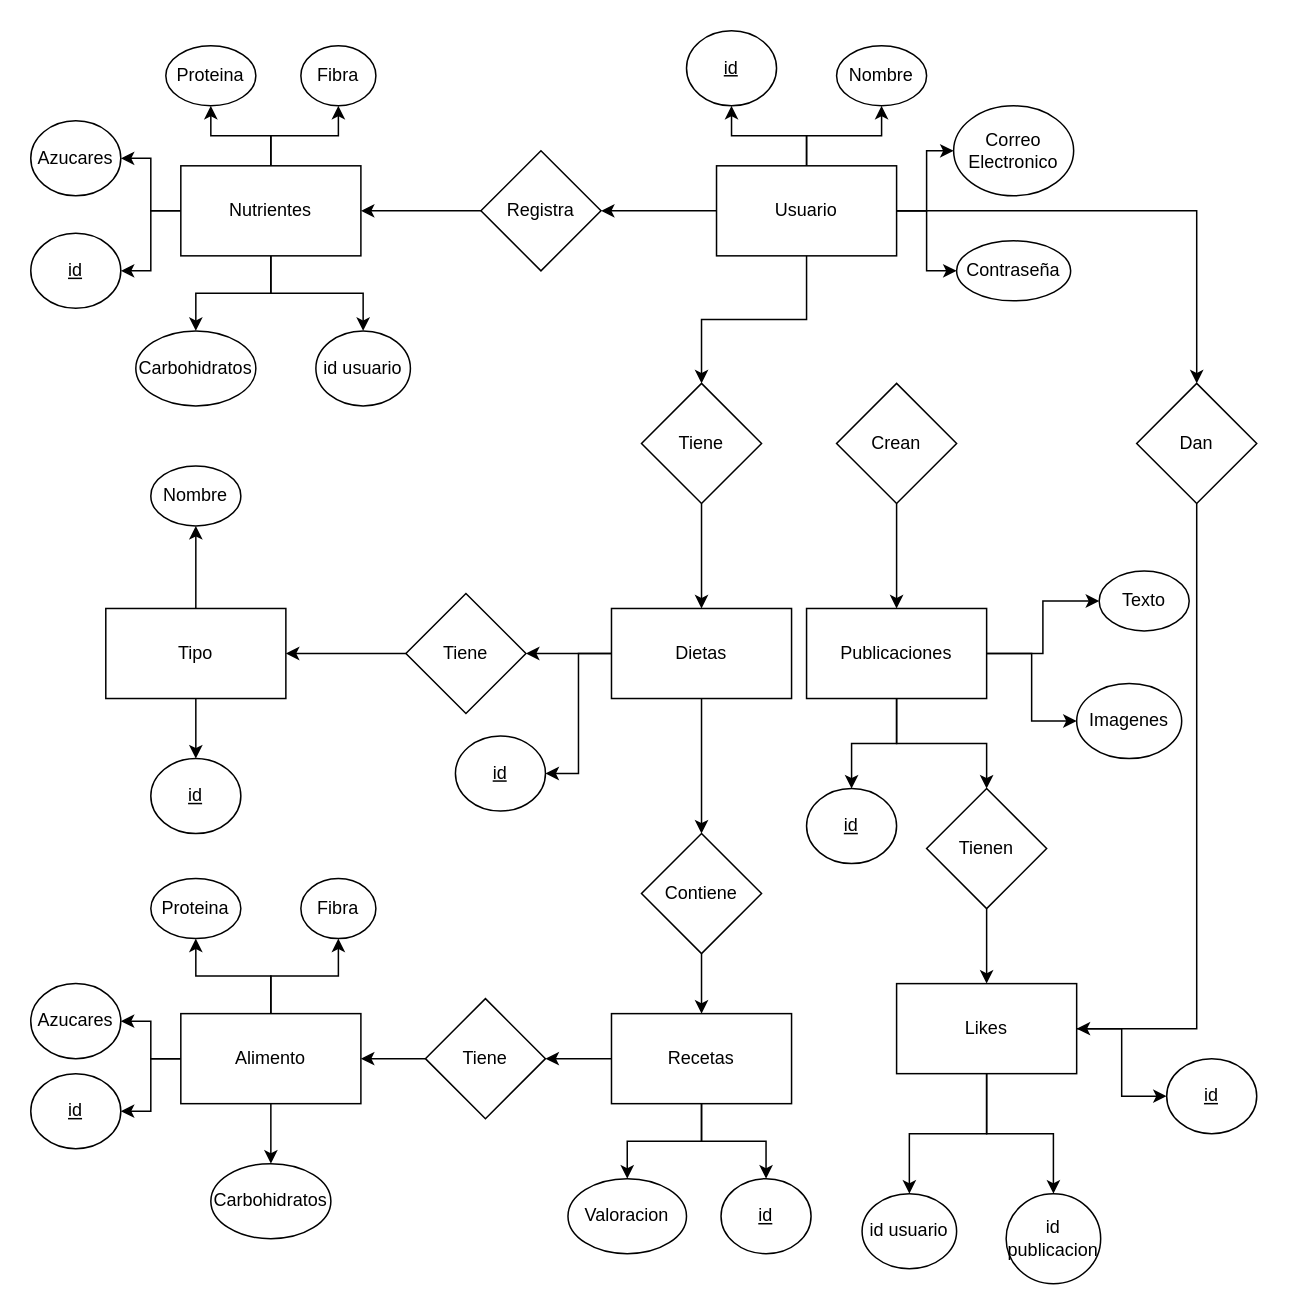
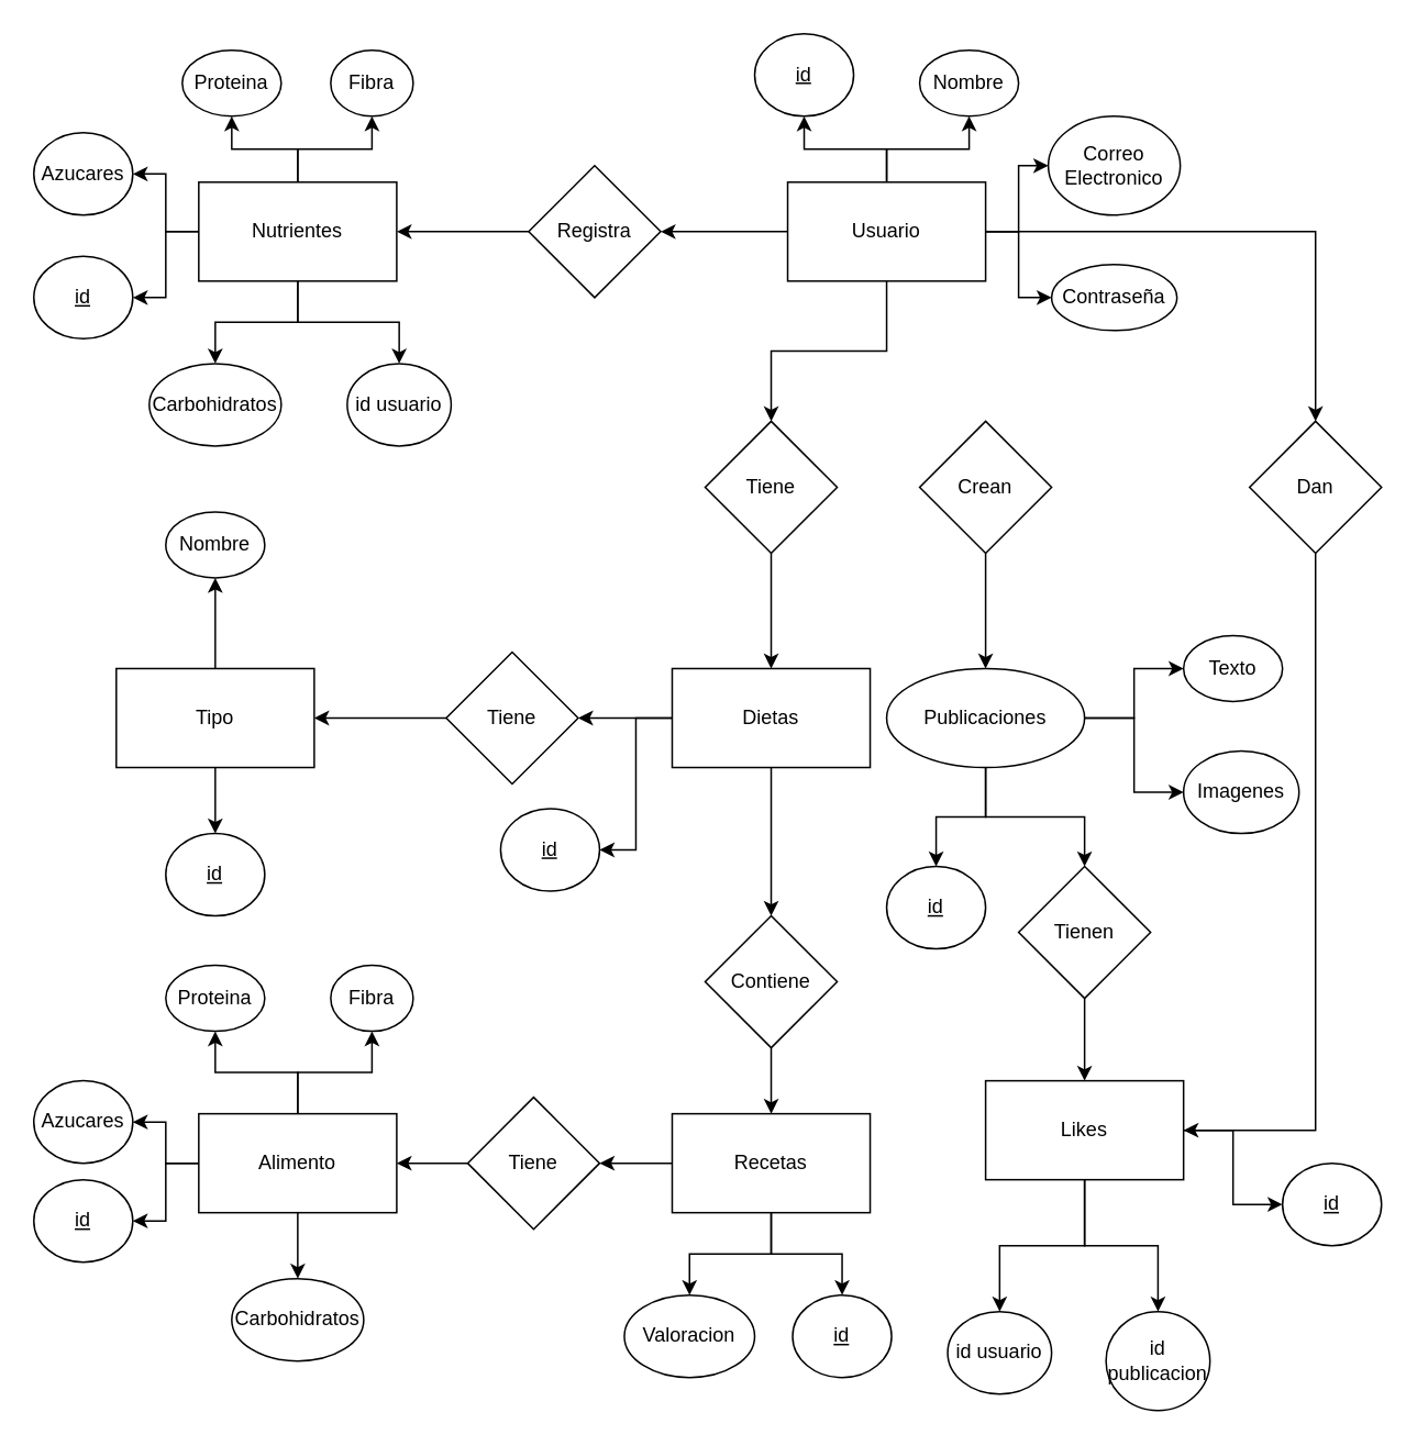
  <mxCell id="0" />
  <mxCell id="1" parent="0" />
  <mxCell id="2" style="edgeStyle=orthogonalEdgeStyle;rounded=0;orthogonalLoop=1;jettySize=auto;html=1;entryX=0.5;entryY=1;entryDx=0;entryDy=0;" edge="1" parent="1" source="7" target="22"><mxGeometry relative="1" as="geometry" /></mxCell>
  <mxCell id="3" style="edgeStyle=orthogonalEdgeStyle;rounded=0;orthogonalLoop=1;jettySize=auto;html=1;entryX=0.5;entryY=1;entryDx=0;entryDy=0;" edge="1" parent="1" source="7" target="19"><mxGeometry relative="1" as="geometry" /></mxCell>
  <mxCell id="4" style="edgeStyle=orthogonalEdgeStyle;rounded=0;orthogonalLoop=1;jettySize=auto;html=1;entryX=1;entryY=0.5;entryDx=0;entryDy=0;" edge="1" parent="1" source="7" target="21"><mxGeometry relative="1" as="geometry" /></mxCell>
  <mxCell id="5" style="edgeStyle=orthogonalEdgeStyle;rounded=0;orthogonalLoop=1;jettySize=auto;html=1;entryX=1;entryY=0.5;entryDx=0;entryDy=0;" edge="1" parent="1" source="7" target="18"><mxGeometry relative="1" as="geometry" /></mxCell>
  <mxCell id="6" style="edgeStyle=orthogonalEdgeStyle;rounded=0;orthogonalLoop=1;jettySize=auto;html=1;entryX=0.5;entryY=0;entryDx=0;entryDy=0;" edge="1" parent="1" source="7" target="20"><mxGeometry relative="1" as="geometry" /></mxCell>
  <mxCell id="7" value="Alimento" style="rounded=0;whiteSpace=wrap;html=1;" vertex="1" parent="1"><mxGeometry x="120" y="675" width="120" height="60" as="geometry" /></mxCell>
  <mxCell id="8" style="edgeStyle=orthogonalEdgeStyle;rounded=0;orthogonalLoop=1;jettySize=auto;html=1;entryX=0.5;entryY=1;entryDx=0;entryDy=0;" edge="1" parent="1" source="15" target="24"><mxGeometry relative="1" as="geometry" /></mxCell>
  <mxCell id="9" style="edgeStyle=orthogonalEdgeStyle;rounded=0;orthogonalLoop=1;jettySize=auto;html=1;entryX=0.5;entryY=1;entryDx=0;entryDy=0;" edge="1" parent="1" source="15" target="25"><mxGeometry relative="1" as="geometry" /></mxCell>
  <mxCell id="10" style="edgeStyle=orthogonalEdgeStyle;rounded=0;orthogonalLoop=1;jettySize=auto;html=1;entryX=0;entryY=0.5;entryDx=0;entryDy=0;" edge="1" parent="1" source="15" target="23"><mxGeometry relative="1" as="geometry" /></mxCell>
  <mxCell id="11" style="edgeStyle=orthogonalEdgeStyle;rounded=0;orthogonalLoop=1;jettySize=auto;html=1;entryX=0;entryY=0.5;entryDx=0;entryDy=0;" edge="1" parent="1" source="15" target="26"><mxGeometry relative="1" as="geometry" /></mxCell>
  <mxCell id="12" value="" style="edgeStyle=orthogonalEdgeStyle;rounded=0;orthogonalLoop=1;jettySize=auto;html=1;" edge="1" parent="1" source="15" target="28"><mxGeometry relative="1" as="geometry" /></mxCell>
  <mxCell id="13" value="" style="edgeStyle=orthogonalEdgeStyle;rounded=0;orthogonalLoop=1;jettySize=auto;html=1;" edge="1" parent="1" source="15" target="69"><mxGeometry relative="1" as="geometry" /></mxCell>
  <mxCell id="14" style="edgeStyle=orthogonalEdgeStyle;rounded=0;orthogonalLoop=1;jettySize=auto;html=1;entryX=0.5;entryY=0;entryDx=0;entryDy=0;" edge="1" parent="1" source="15" target="78"><mxGeometry relative="1" as="geometry" /></mxCell>
  <mxCell id="15" value="Usuario" style="rounded=0;whiteSpace=wrap;html=1;" vertex="1" parent="1"><mxGeometry x="477" y="110" width="120" height="60" as="geometry" /></mxCell>
  <mxCell id="16" style="edgeStyle=orthogonalEdgeStyle;rounded=0;orthogonalLoop=1;jettySize=auto;html=1;entryX=1;entryY=0.5;entryDx=0;entryDy=0;" edge="1" parent="1" source="17" target="7"><mxGeometry relative="1" as="geometry" /></mxCell>
  <mxCell id="17" value="Tiene" style="rhombus;whiteSpace=wrap;html=1;" vertex="1" parent="1"><mxGeometry x="283" y="665" width="80" height="80" as="geometry" /></mxCell>
  <mxCell id="18" value="&lt;u&gt;id&lt;/u&gt;" style="ellipse;whiteSpace=wrap;html=1;" vertex="1" parent="1"><mxGeometry x="20" y="715" width="60" height="50" as="geometry" /></mxCell>
  <mxCell id="19" value="Proteina" style="ellipse;whiteSpace=wrap;html=1;" vertex="1" parent="1"><mxGeometry x="100" y="585" width="60" height="40" as="geometry" /></mxCell>
  <mxCell id="20" value="Carbohidratos" style="ellipse;whiteSpace=wrap;html=1;" vertex="1" parent="1"><mxGeometry x="140" y="775" width="80" height="50" as="geometry" /></mxCell>
  <mxCell id="21" value="Azucares" style="ellipse;whiteSpace=wrap;html=1;" vertex="1" parent="1"><mxGeometry x="20" y="655" width="60" height="50" as="geometry" /></mxCell>
  <mxCell id="22" value="Fibra" style="ellipse;whiteSpace=wrap;html=1;rotation=0;" vertex="1" parent="1"><mxGeometry x="200" y="585" width="50" height="40" as="geometry" /></mxCell>
  <mxCell id="23" value="Correo Electronico" style="ellipse;whiteSpace=wrap;html=1;" vertex="1" parent="1"><mxGeometry x="635" y="70" width="80" height="60" as="geometry" /></mxCell>
  <mxCell id="24" value="&lt;u&gt;id&lt;/u&gt;" style="ellipse;whiteSpace=wrap;html=1;" vertex="1" parent="1"><mxGeometry x="457" y="20" width="60" height="50" as="geometry" /></mxCell>
  <mxCell id="25" value="Nombre" style="ellipse;whiteSpace=wrap;html=1;" vertex="1" parent="1"><mxGeometry x="557" y="30" width="60" height="40" as="geometry" /></mxCell>
  <mxCell id="26" value="Contraseña" style="ellipse;whiteSpace=wrap;html=1;" vertex="1" parent="1"><mxGeometry x="637" y="160" width="76" height="40" as="geometry" /></mxCell>
  <mxCell id="27" value="" style="edgeStyle=orthogonalEdgeStyle;rounded=0;orthogonalLoop=1;jettySize=auto;html=1;entryX=0.5;entryY=0;entryDx=0;entryDy=0;" edge="1" parent="1" source="28" target="34"><mxGeometry relative="1" as="geometry"><mxPoint x="467" y="385" as="targetPoint" /></mxGeometry></mxCell>
  <mxCell id="28" value="Tiene" style="rhombus;whiteSpace=wrap;html=1;" vertex="1" parent="1"><mxGeometry x="427" y="255" width="80" height="80" as="geometry" /></mxCell>
  <mxCell id="29" value="" style="edgeStyle=orthogonalEdgeStyle;rounded=0;orthogonalLoop=1;jettySize=auto;html=1;entryX=0.5;entryY=0;entryDx=0;entryDy=0;" edge="1" parent="1" source="30" target="39"><mxGeometry relative="1" as="geometry"><mxPoint x="597" y="385" as="targetPoint" /></mxGeometry></mxCell>
  <mxCell id="30" value="Crean" style="rhombus;whiteSpace=wrap;html=1;" vertex="1" parent="1"><mxGeometry x="557" y="255" width="80" height="80" as="geometry" /></mxCell>
  <mxCell id="31" value="" style="edgeStyle=orthogonalEdgeStyle;rounded=0;orthogonalLoop=1;jettySize=auto;html=1;" edge="1" parent="1" source="34" target="48"><mxGeometry relative="1" as="geometry" /></mxCell>
  <mxCell id="32" style="edgeStyle=orthogonalEdgeStyle;rounded=0;orthogonalLoop=1;jettySize=auto;html=1;entryX=1;entryY=0.5;entryDx=0;entryDy=0;" edge="1" parent="1" source="34" target="60"><mxGeometry relative="1" as="geometry" /></mxCell>
  <mxCell id="33" value="" style="edgeStyle=orthogonalEdgeStyle;rounded=0;orthogonalLoop=1;jettySize=auto;html=1;" edge="1" parent="1" source="34" target="62"><mxGeometry relative="1" as="geometry" /></mxCell>
  <mxCell id="34" value="Dietas" style="rounded=0;whiteSpace=wrap;html=1;" vertex="1" parent="1"><mxGeometry x="407" y="405" width="120" height="60" as="geometry" /></mxCell>
  <mxCell id="35" style="edgeStyle=orthogonalEdgeStyle;rounded=0;orthogonalLoop=1;jettySize=auto;html=1;entryX=0.5;entryY=0;entryDx=0;entryDy=0;" edge="1" parent="1" source="39" target="42"><mxGeometry relative="1" as="geometry" /></mxCell>
  <mxCell id="36" style="edgeStyle=orthogonalEdgeStyle;rounded=0;orthogonalLoop=1;jettySize=auto;html=1;entryX=0;entryY=0.5;entryDx=0;entryDy=0;" edge="1" parent="1" source="39" target="40"><mxGeometry relative="1" as="geometry" /></mxCell>
  <mxCell id="37" style="edgeStyle=orthogonalEdgeStyle;rounded=0;orthogonalLoop=1;jettySize=auto;html=1;entryX=0;entryY=0.5;entryDx=0;entryDy=0;" edge="1" parent="1" source="39" target="41"><mxGeometry relative="1" as="geometry" /></mxCell>
  <mxCell id="38" style="edgeStyle=orthogonalEdgeStyle;rounded=0;orthogonalLoop=1;jettySize=auto;html=1;entryX=0.5;entryY=0;entryDx=0;entryDy=0;" edge="1" parent="1" source="39" target="52"><mxGeometry relative="1" as="geometry" /></mxCell>
- <mxCell id="39" value="Publicaciones" style="rounded=0;whiteSpace=wrap;html=1;" vertex="1" parent="1"><mxGeometry x="537" y="405" width="120" height="60" as="geometry" /></mxCell>
- <mxCell id="40" value="Texto" style="ellipse;whiteSpace=wrap;html=1;" vertex="1" parent="1"><mxGeometry x="732" y="380" width="60" height="40" as="geometry" /></mxCell>
+ <mxCell id="39" value="Publicaciones" style="ellipse;whiteSpace=wrap;html=1;" vertex="1" parent="1"><mxGeometry x="537" y="405" width="120" height="60" as="geometry" /></mxCell>
+ <mxCell id="40" value="Texto" style="ellipse;whiteSpace=wrap;html=1;" vertex="1" parent="1"><mxGeometry x="717" y="385" width="60" height="40" as="geometry" /></mxCell>
  <mxCell id="41" value="Imagenes" style="ellipse;whiteSpace=wrap;html=1;" vertex="1" parent="1"><mxGeometry x="717" y="455" width="70" height="50" as="geometry" /></mxCell>
  <mxCell id="42" value="&lt;u&gt;id&lt;/u&gt;" style="ellipse;whiteSpace=wrap;html=1;" vertex="1" parent="1"><mxGeometry x="537" y="525" width="60" height="50" as="geometry" /></mxCell>
  <mxCell id="43" value="" style="edgeStyle=orthogonalEdgeStyle;rounded=0;orthogonalLoop=1;jettySize=auto;html=1;" edge="1" parent="1" source="46" target="49"><mxGeometry relative="1" as="geometry" /></mxCell>
  <mxCell id="44" style="edgeStyle=orthogonalEdgeStyle;rounded=0;orthogonalLoop=1;jettySize=auto;html=1;entryX=0.5;entryY=0;entryDx=0;entryDy=0;" edge="1" parent="1" source="46" target="50"><mxGeometry relative="1" as="geometry" /></mxCell>
  <mxCell id="45" style="edgeStyle=orthogonalEdgeStyle;rounded=0;orthogonalLoop=1;jettySize=auto;html=1;exitX=0;exitY=0.5;exitDx=0;exitDy=0;entryX=1;entryY=0.5;entryDx=0;entryDy=0;" edge="1" parent="1" source="46" target="17"><mxGeometry relative="1" as="geometry" /></mxCell>
  <mxCell id="46" value="Recetas" style="rounded=0;whiteSpace=wrap;html=1;" vertex="1" parent="1"><mxGeometry x="407" y="675" width="120" height="60" as="geometry" /></mxCell>
  <mxCell id="47" value="" style="edgeStyle=orthogonalEdgeStyle;rounded=0;orthogonalLoop=1;jettySize=auto;html=1;" edge="1" parent="1" source="48" target="46"><mxGeometry relative="1" as="geometry" /></mxCell>
  <mxCell id="48" value="Contiene" style="rhombus;whiteSpace=wrap;html=1;" vertex="1" parent="1"><mxGeometry x="427" y="555" width="80" height="80" as="geometry" /></mxCell>
  <mxCell id="49" value="Valoracion" style="ellipse;whiteSpace=wrap;html=1;" vertex="1" parent="1"><mxGeometry x="378" y="785" width="79" height="50" as="geometry" /></mxCell>
  <mxCell id="50" value="&lt;u&gt;id&lt;/u&gt;" style="ellipse;whiteSpace=wrap;html=1;" vertex="1" parent="1"><mxGeometry x="480" y="785" width="60" height="50" as="geometry" /></mxCell>
  <mxCell id="51" value="" style="edgeStyle=orthogonalEdgeStyle;rounded=0;orthogonalLoop=1;jettySize=auto;html=1;" edge="1" parent="1" source="52" target="56"><mxGeometry relative="1" as="geometry" /></mxCell>
  <mxCell id="52" value="Tienen" style="rhombus;whiteSpace=wrap;html=1;" vertex="1" parent="1"><mxGeometry x="617" y="525" width="80" height="80" as="geometry" /></mxCell>
  <mxCell id="53" style="edgeStyle=orthogonalEdgeStyle;rounded=0;orthogonalLoop=1;jettySize=auto;html=1;entryX=0.5;entryY=0;entryDx=0;entryDy=0;" edge="1" parent="1" source="56" target="58"><mxGeometry relative="1" as="geometry" /></mxCell>
  <mxCell id="54" style="edgeStyle=orthogonalEdgeStyle;rounded=0;orthogonalLoop=1;jettySize=auto;html=1;entryX=0.5;entryY=0;entryDx=0;entryDy=0;" edge="1" parent="1" source="56" target="57"><mxGeometry relative="1" as="geometry" /></mxCell>
  <mxCell id="55" value="" style="edgeStyle=orthogonalEdgeStyle;rounded=0;orthogonalLoop=1;jettySize=auto;html=1;" edge="1" parent="1" source="56" target="59"><mxGeometry relative="1" as="geometry" /></mxCell>
  <mxCell id="56" value="Likes" style="rounded=0;whiteSpace=wrap;html=1;" vertex="1" parent="1"><mxGeometry x="597" y="655" width="120" height="60" as="geometry" /></mxCell>
  <mxCell id="57" value="id publicacion" style="ellipse;whiteSpace=wrap;html=1;" vertex="1" parent="1"><mxGeometry x="670" y="795" width="63" height="60" as="geometry" /></mxCell>
  <mxCell id="58" value="id usuario" style="ellipse;whiteSpace=wrap;html=1;" vertex="1" parent="1"><mxGeometry x="574" y="795" width="63" height="50" as="geometry" /></mxCell>
  <mxCell id="59" value="&lt;u&gt;id&lt;/u&gt;" style="ellipse;whiteSpace=wrap;html=1;" vertex="1" parent="1"><mxGeometry x="777" y="705" width="60" height="50" as="geometry" /></mxCell>
  <mxCell id="60" value="&lt;span&gt;id&lt;/span&gt;" style="ellipse;whiteSpace=wrap;html=1;fontStyle=4" vertex="1" parent="1"><mxGeometry x="303" y="490" width="60" height="50" as="geometry" /></mxCell>
  <mxCell id="61" value="" style="edgeStyle=orthogonalEdgeStyle;rounded=0;orthogonalLoop=1;jettySize=auto;html=1;" edge="1" parent="1" source="62" target="65"><mxGeometry relative="1" as="geometry" /></mxCell>
  <mxCell id="62" value="Tiene" style="rhombus;whiteSpace=wrap;html=1;" vertex="1" parent="1"><mxGeometry x="270" y="395" width="80" height="80" as="geometry" /></mxCell>
  <mxCell id="63" value="" style="edgeStyle=orthogonalEdgeStyle;rounded=0;orthogonalLoop=1;jettySize=auto;html=1;" edge="1" parent="1" source="65" target="66"><mxGeometry relative="1" as="geometry" /></mxCell>
  <mxCell id="64" value="" style="edgeStyle=orthogonalEdgeStyle;rounded=0;orthogonalLoop=1;jettySize=auto;html=1;" edge="1" parent="1" source="65" target="67"><mxGeometry relative="1" as="geometry" /></mxCell>
  <mxCell id="65" value="Tipo" style="rounded=0;whiteSpace=wrap;html=1;" vertex="1" parent="1"><mxGeometry x="70" y="405" width="120" height="60" as="geometry" /></mxCell>
  <mxCell id="66" value="&lt;u&gt;id&lt;/u&gt;" style="ellipse;whiteSpace=wrap;html=1;" vertex="1" parent="1"><mxGeometry x="100" y="505" width="60" height="50" as="geometry" /></mxCell>
  <mxCell id="67" value="Nombre" style="ellipse;whiteSpace=wrap;html=1;" vertex="1" parent="1"><mxGeometry x="100" y="310" width="60" height="40" as="geometry" /></mxCell>
  <mxCell id="68" value="" style="edgeStyle=orthogonalEdgeStyle;rounded=0;orthogonalLoop=1;jettySize=auto;html=1;" edge="1" parent="1" source="69" target="76"><mxGeometry relative="1" as="geometry" /></mxCell>
  <mxCell id="69" value="Registra" style="rhombus;whiteSpace=wrap;html=1;" vertex="1" parent="1"><mxGeometry x="320" y="100" width="80" height="80" as="geometry" /></mxCell>
  <mxCell id="70" style="edgeStyle=orthogonalEdgeStyle;rounded=0;orthogonalLoop=1;jettySize=auto;html=1;entryX=0.5;entryY=0;entryDx=0;entryDy=0;" edge="1" parent="1" source="76" target="84"><mxGeometry relative="1" as="geometry" /></mxCell>
  <mxCell id="71" style="edgeStyle=orthogonalEdgeStyle;rounded=0;orthogonalLoop=1;jettySize=auto;html=1;" edge="1" parent="1" source="76" target="83"><mxGeometry relative="1" as="geometry" /></mxCell>
  <mxCell id="72" style="edgeStyle=orthogonalEdgeStyle;rounded=0;orthogonalLoop=1;jettySize=auto;html=1;entryX=1;entryY=0.5;entryDx=0;entryDy=0;" edge="1" parent="1" source="76" target="82"><mxGeometry relative="1" as="geometry" /></mxCell>
  <mxCell id="73" style="edgeStyle=orthogonalEdgeStyle;rounded=0;orthogonalLoop=1;jettySize=auto;html=1;entryX=1;entryY=0.5;entryDx=0;entryDy=0;" edge="1" parent="1" source="76" target="81"><mxGeometry relative="1" as="geometry" /></mxCell>
  <mxCell id="74" style="edgeStyle=orthogonalEdgeStyle;rounded=0;orthogonalLoop=1;jettySize=auto;html=1;entryX=0.5;entryY=1;entryDx=0;entryDy=0;" edge="1" parent="1" source="76" target="80"><mxGeometry relative="1" as="geometry" /></mxCell>
  <mxCell id="75" style="edgeStyle=orthogonalEdgeStyle;rounded=0;orthogonalLoop=1;jettySize=auto;html=1;entryX=0.5;entryY=1;entryDx=0;entryDy=0;" edge="1" parent="1" source="76" target="79"><mxGeometry relative="1" as="geometry" /></mxCell>
  <mxCell id="76" value="Nutrientes" style="rounded=0;whiteSpace=wrap;html=1;" vertex="1" parent="1"><mxGeometry x="120" y="110" width="120" height="60" as="geometry" /></mxCell>
  <mxCell id="77" style="edgeStyle=orthogonalEdgeStyle;rounded=0;orthogonalLoop=1;jettySize=auto;html=1;entryX=1;entryY=0.5;entryDx=0;entryDy=0;" edge="1" parent="1" source="78" target="56"><mxGeometry relative="1" as="geometry"><Array as="points"><mxPoint x="797" y="685" /></Array></mxGeometry></mxCell>
  <mxCell id="78" value="Dan" style="rhombus;whiteSpace=wrap;html=1;" vertex="1" parent="1"><mxGeometry x="757" y="255" width="80" height="80" as="geometry" /></mxCell>
  <mxCell id="79" value="Fibra" style="ellipse;whiteSpace=wrap;html=1;rotation=0;" vertex="1" parent="1"><mxGeometry x="200" y="30" width="50" height="40" as="geometry" /></mxCell>
  <mxCell id="80" value="Proteina" style="ellipse;whiteSpace=wrap;html=1;" vertex="1" parent="1"><mxGeometry x="110" y="30" width="60" height="40" as="geometry" /></mxCell>
  <mxCell id="81" value="Azucares" style="ellipse;whiteSpace=wrap;html=1;" vertex="1" parent="1"><mxGeometry x="20" y="80" width="60" height="50" as="geometry" /></mxCell>
  <mxCell id="82" value="&lt;u&gt;id&lt;/u&gt;" style="ellipse;whiteSpace=wrap;html=1;" vertex="1" parent="1"><mxGeometry x="20" y="155" width="60" height="50" as="geometry" /></mxCell>
  <mxCell id="83" value="Carbohidratos" style="ellipse;whiteSpace=wrap;html=1;" vertex="1" parent="1"><mxGeometry x="90" y="220" width="80" height="50" as="geometry" /></mxCell>
  <mxCell id="84" value="id usuario" style="ellipse;whiteSpace=wrap;html=1;" vertex="1" parent="1"><mxGeometry x="210" y="220" width="63" height="50" as="geometry" /></mxCell>
